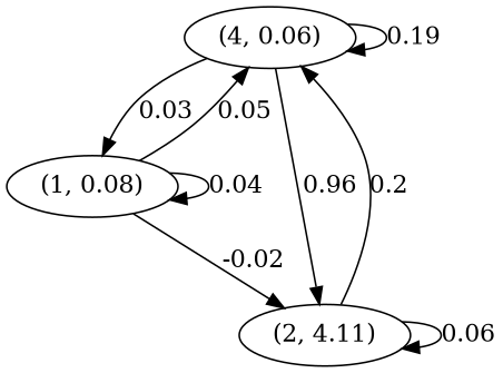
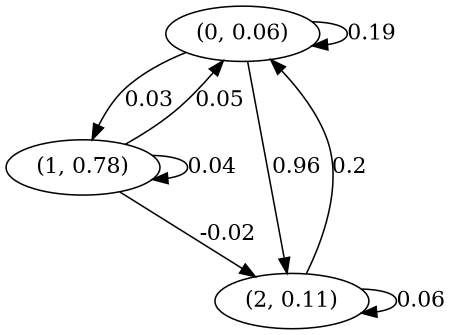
  digraph {
-   n1 [label="(4, 0.06)"]
-   n2 [label="(1, 0.08)"]
-   n3 [label="(2, 4.11)"]
+   n1 [label="(0, 0.06)"]
+   n2 [label="(1, 0.78)"]
+   n3 [label="(2, 0.11)"]
    n1 -> n1 [label=0.19]
    n1 -> n2 [label=0.03]
    n1 -> n3 [label=0.96]
    n2 -> n1 [label=0.05]
    n2 -> n2 [label=0.04]
    n2 -> n3 [label=-0.02]
    n3 -> n1 [label=0.2]
    n3 -> n3 [label=0.06]
  }
